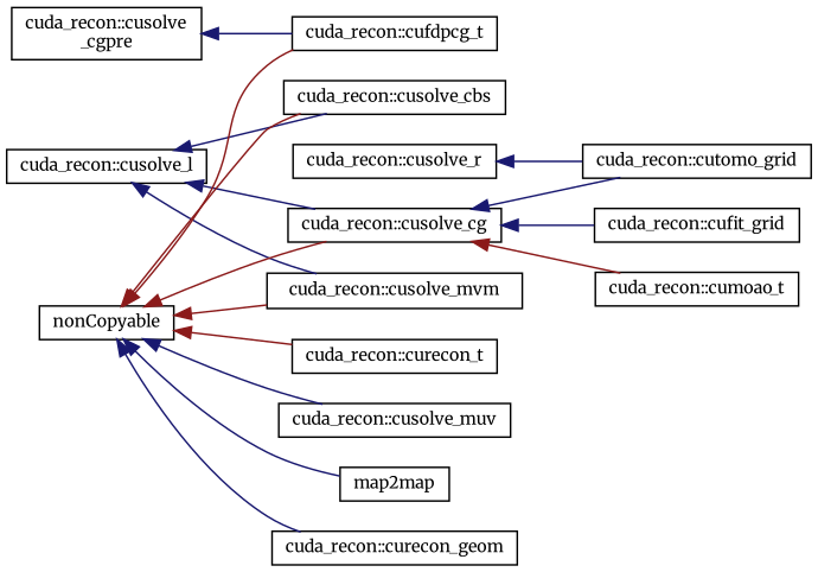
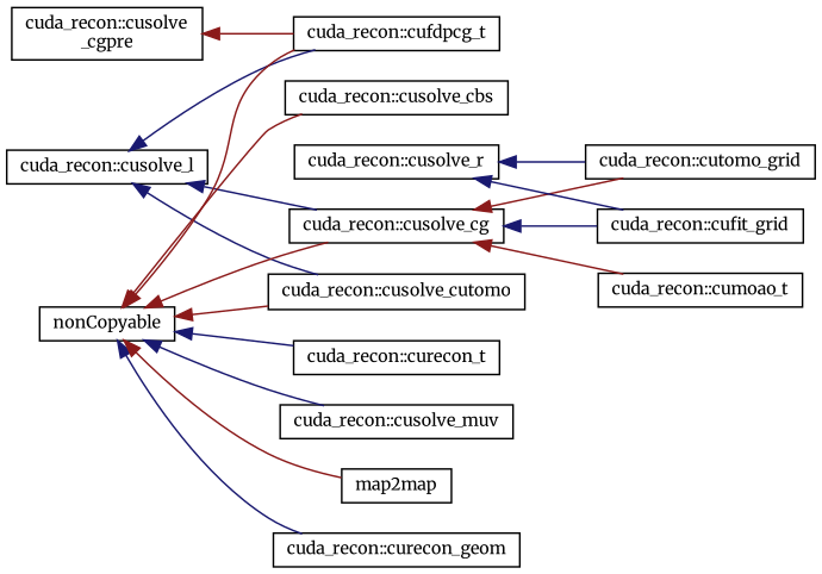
  digraph {
    fontname=Merriweather
    rankdir=LR
    node [color=black fontname=Merriweather fontsize=10 shape=record]
    edge [color=midnightblue dir=back fontname=Merriweather fontsize=10 labelfontname=Helvetica labelfontsize=10 style=solid]
    n1 [height=0.2 label="cuda_recon::cusolve\l_cgpre" width=0.4]
    n2 [height=0.2 label="cuda_recon::cufdpcg_t" width=0.4]
    n3 [height=0.2 label="cuda_recon::cusolve_l" width=0.4]
    n4 [height=0.2 label="cuda_recon::cusolve_cbs" width=0.4]
    n5 [height=0.2 label="cuda_recon::cusolve_cg" width=0.4]
-   n6 [height=0.2 label="cuda_recon::cusolve_mvm" width=0.4]
+   n6 [height=0.2 label="cuda_recon::cusolve_cutomo" width=0.4]
    n7 [height=0.2 label="cuda_recon::cufit_grid" width=0.4]
    n8 [height=0.2 label="cuda_recon::cumoao_t" width=0.4]
    n9 [height=0.2 label="cuda_recon::cutomo_grid" width=0.4]
    n10 [height=0.2 label="cuda_recon::cusolve_r" width=0.4]
    n11 [height=0.2 label=nonCopyable width=0.4]
    n12 [height=0.2 label="cuda_recon::curecon_geom" width=0.4]
    n13 [height=0.2 label="cuda_recon::curecon_t" width=0.4]
    n14 [height=0.2 label="cuda_recon::cusolve_muv" width=0.4]
    n15 [height=0.2 label=map2map width=0.4]
-   n1 -> n2
-   n3 -> n4
+   n1 -> n2 [color=firebrick4]
+   n3 -> n2
    n3 -> n5
    n3 -> n6
    n5 -> n7
    n5 -> n8 [color=firebrick4]
-   n5 -> n9
+   n5 -> n9 [color=firebrick4]
+   n10 -> n7
    n10 -> n9
    n11 -> n2 [color=firebrick4]
    n11 -> n4 [color=firebrick4]
    n11 -> n5 [color=firebrick4]
    n11 -> n6 [color=firebrick4]
    n11 -> n12
-   n11 -> n13 [color=firebrick4]
+   n11 -> n13
    n11 -> n14
-   n11 -> n15
+   n11 -> n15 [color=firebrick4]
  }
